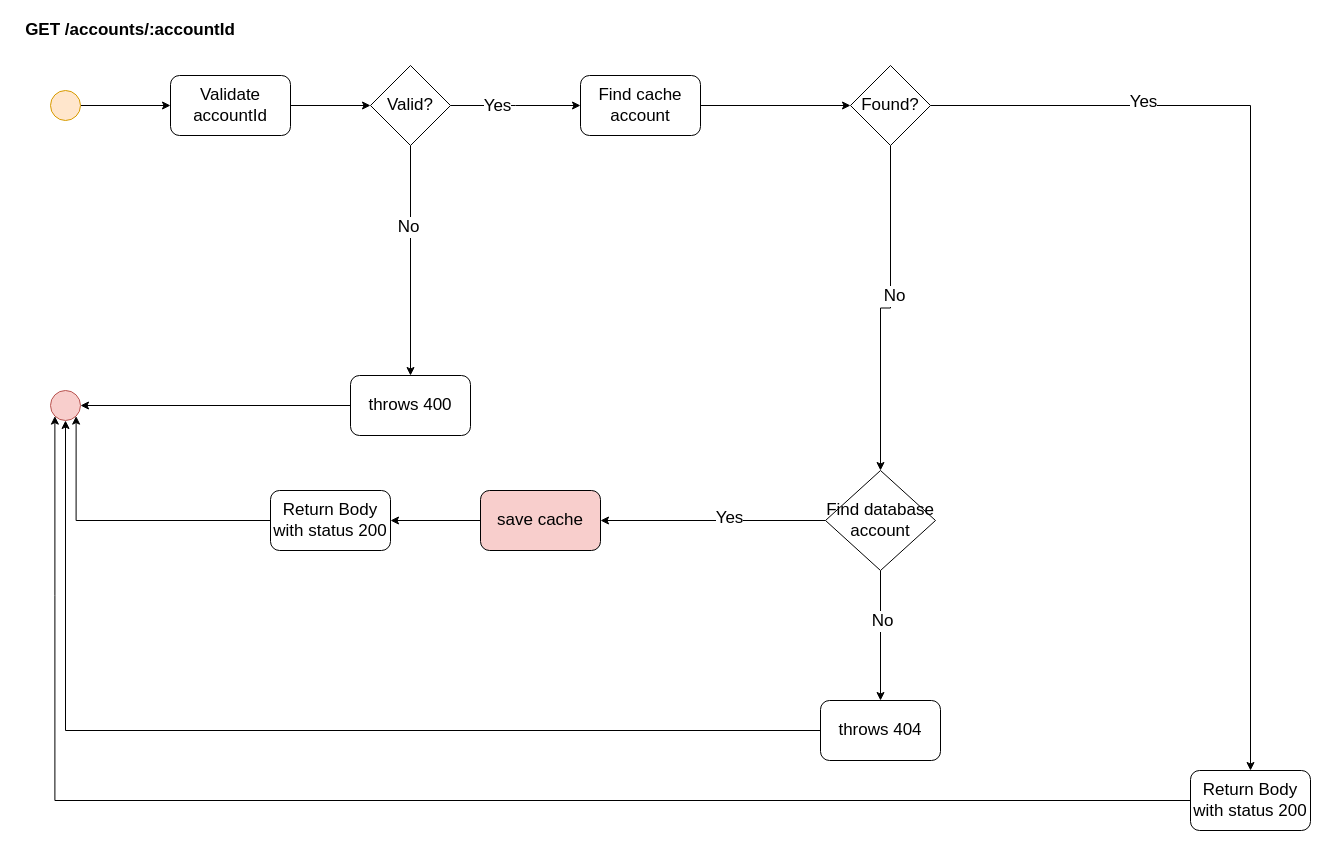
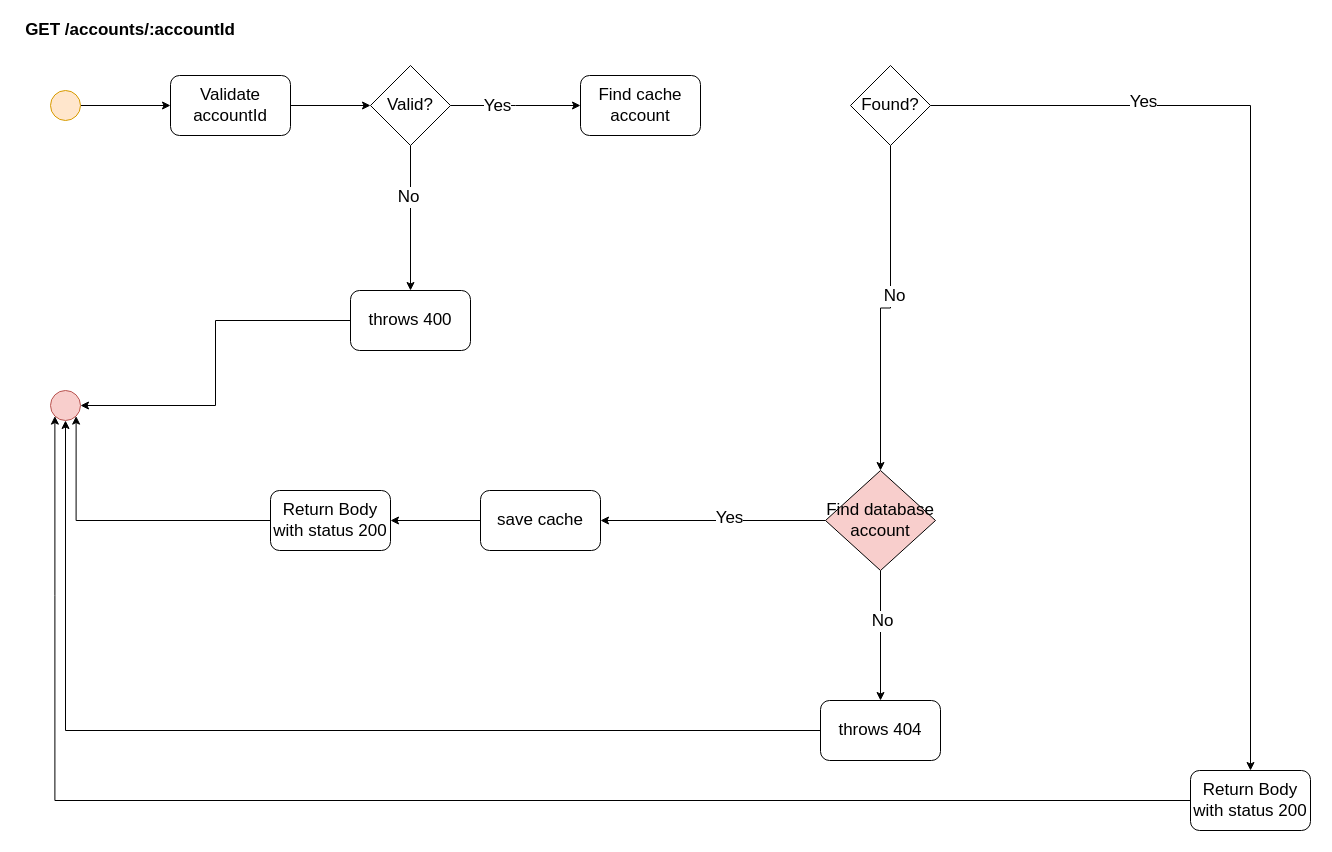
  <mxCell id="0" />
  <mxCell id="1" parent="0" />
  <mxCell id="2" style="edgeStyle=orthogonalEdgeStyle;rounded=0;orthogonalLoop=1;jettySize=auto;html=1;fontSize=17;" edge="1" parent="1" source="3" target="6"><mxGeometry relative="1" as="geometry" /></mxCell>
  <mxCell id="3" value="" style="ellipse;whiteSpace=wrap;html=1;aspect=fixed;fillColor=#ffe6cc;strokeColor=#d79b00;" vertex="1" parent="1"><mxGeometry x="50" y="90" width="30" height="30" as="geometry" /></mxCell>
  <mxCell id="4" value="GET /accounts/:accountId" style="text;html=1;strokeColor=none;fillColor=none;align=center;verticalAlign=middle;whiteSpace=wrap;rounded=0;fontStyle=1;fontSize=17;" vertex="1" parent="1"><mxGeometry x="20" y="20" width="220" height="20" as="geometry" /></mxCell>
  <mxCell id="5" style="edgeStyle=orthogonalEdgeStyle;rounded=0;orthogonalLoop=1;jettySize=auto;html=1;entryX=0;entryY=0.5;entryDx=0;entryDy=0;fontSize=17;" edge="1" parent="1" source="6" target="11"><mxGeometry relative="1" as="geometry" /></mxCell>
  <mxCell id="6" value="Validate accountId" style="rounded=1;whiteSpace=wrap;html=1;fontSize=17;" vertex="1" parent="1"><mxGeometry x="170" y="75" width="120" height="60" as="geometry" /></mxCell>
  <mxCell id="7" style="edgeStyle=orthogonalEdgeStyle;rounded=0;orthogonalLoop=1;jettySize=auto;html=1;fontSize=17;" edge="1" parent="1" source="11" target="13"><mxGeometry relative="1" as="geometry"><mxPoint x="410" y="310" as="targetPoint" /></mxGeometry></mxCell>
  <mxCell id="8" value="No" style="edgeLabel;html=1;align=center;verticalAlign=middle;resizable=0;points=[];fontSize=17;" vertex="1" connectable="0" parent="7"><mxGeometry x="-0.296" y="-3" relative="1" as="geometry"><mxPoint as="offset" /></mxGeometry></mxCell>
  <mxCell id="9" style="edgeStyle=orthogonalEdgeStyle;rounded=0;orthogonalLoop=1;jettySize=auto;html=1;fontSize=17;" edge="1" parent="1" source="11"><mxGeometry relative="1" as="geometry"><mxPoint x="580" y="105" as="targetPoint" /></mxGeometry></mxCell>
  <mxCell id="10" value="Yes" style="edgeLabel;html=1;align=center;verticalAlign=middle;resizable=0;points=[];fontSize=17;" vertex="1" connectable="0" parent="9"><mxGeometry x="-0.299" relative="1" as="geometry"><mxPoint as="offset" /></mxGeometry></mxCell>
  <mxCell id="11" value="Valid?" style="rhombus;whiteSpace=wrap;html=1;fontSize=17;" vertex="1" parent="1"><mxGeometry x="370" y="65" width="80" height="80" as="geometry" /></mxCell>
  <mxCell id="12" style="edgeStyle=orthogonalEdgeStyle;rounded=0;orthogonalLoop=1;jettySize=auto;html=1;entryX=1;entryY=0.5;entryDx=0;entryDy=0;fontSize=17;" edge="1" parent="1" source="13" target="14"><mxGeometry relative="1" as="geometry" /></mxCell>
- <mxCell id="13" value="throws 400" style="rounded=1;whiteSpace=wrap;html=1;fontSize=17;" vertex="1" parent="1"><mxGeometry x="350" y="375" width="120" height="60" as="geometry" /></mxCell>
+ <mxCell id="13" value="throws 400" style="rounded=1;whiteSpace=wrap;html=1;fontSize=17;" vertex="1" parent="1"><mxGeometry x="350" y="290" width="120" height="60" as="geometry" /></mxCell>
  <mxCell id="14" value="" style="ellipse;whiteSpace=wrap;html=1;aspect=fixed;fontSize=17;fillColor=#f8cecc;strokeColor=#b85450;" vertex="1" parent="1"><mxGeometry x="50" y="390" width="30" height="30" as="geometry" /></mxCell>
- <mxCell id="15" style="edgeStyle=orthogonalEdgeStyle;rounded=0;orthogonalLoop=1;jettySize=auto;html=1;exitX=1;exitY=0.5;exitDx=0;exitDy=0;fontSize=17;" edge="1" parent="1" source="16" target="21"><mxGeometry relative="1" as="geometry" /></mxCell>
  <mxCell id="16" value="Find cache account" style="rounded=1;whiteSpace=wrap;html=1;fontSize=17;" vertex="1" parent="1"><mxGeometry x="580" y="75" width="120" height="60" as="geometry" /></mxCell>
  <mxCell id="17" style="edgeStyle=orthogonalEdgeStyle;rounded=0;orthogonalLoop=1;jettySize=auto;html=1;exitX=1;exitY=0.5;exitDx=0;exitDy=0;fontSize=17;" edge="1" parent="1" source="21" target="25"><mxGeometry relative="1" as="geometry"><mxPoint x="1020" y="560" as="targetPoint" /></mxGeometry></mxCell>
  <mxCell id="18" value="Yes" style="edgeLabel;html=1;align=center;verticalAlign=middle;resizable=0;points=[];fontSize=17;" vertex="1" connectable="0" parent="17"><mxGeometry x="-0.57" y="4" relative="1" as="geometry"><mxPoint as="offset" /></mxGeometry></mxCell>
  <mxCell id="19" style="edgeStyle=orthogonalEdgeStyle;rounded=0;orthogonalLoop=1;jettySize=auto;html=1;entryX=0.5;entryY=0;entryDx=0;entryDy=0;fontSize=17;" edge="1" parent="1" source="21" target="30"><mxGeometry relative="1" as="geometry" /></mxCell>
  <mxCell id="20" value="No" style="edgeLabel;html=1;align=center;verticalAlign=middle;resizable=0;points=[];fontSize=17;" vertex="1" connectable="0" parent="19"><mxGeometry x="-0.103" y="3" relative="1" as="geometry"><mxPoint as="offset" /></mxGeometry></mxCell>
  <mxCell id="21" value="Found?" style="rhombus;whiteSpace=wrap;html=1;fontSize=17;" vertex="1" parent="1"><mxGeometry x="850" y="65" width="80" height="80" as="geometry" /></mxCell>
  <mxCell id="22" style="edgeStyle=orthogonalEdgeStyle;rounded=0;orthogonalLoop=1;jettySize=auto;html=1;exitX=0;exitY=0.5;exitDx=0;exitDy=0;entryX=0.5;entryY=1;entryDx=0;entryDy=0;fontSize=17;" edge="1" parent="1" source="23" target="14"><mxGeometry relative="1" as="geometry" /></mxCell>
  <mxCell id="23" value="throws 404" style="rounded=1;whiteSpace=wrap;html=1;fontSize=17;" vertex="1" parent="1"><mxGeometry x="820" y="700" width="120" height="60" as="geometry" /></mxCell>
  <mxCell id="24" style="edgeStyle=orthogonalEdgeStyle;rounded=0;orthogonalLoop=1;jettySize=auto;html=1;exitX=0;exitY=0.5;exitDx=0;exitDy=0;entryX=0;entryY=1;entryDx=0;entryDy=0;fontSize=17;" edge="1" parent="1" source="25" target="14"><mxGeometry relative="1" as="geometry" /></mxCell>
  <mxCell id="25" value="Return Body with status 200" style="rounded=1;whiteSpace=wrap;html=1;fontSize=17;" vertex="1" parent="1"><mxGeometry x="1190" y="770" width="120" height="60" as="geometry" /></mxCell>
  <mxCell id="26" style="edgeStyle=orthogonalEdgeStyle;rounded=0;orthogonalLoop=1;jettySize=auto;html=1;exitX=0;exitY=0.5;exitDx=0;exitDy=0;fontSize=17;" edge="1" parent="1" source="30" target="32"><mxGeometry relative="1" as="geometry" /></mxCell>
  <mxCell id="27" value="Yes" style="edgeLabel;html=1;align=center;verticalAlign=middle;resizable=0;points=[];fontSize=17;" vertex="1" connectable="0" parent="26"><mxGeometry x="-0.141" y="-3" relative="1" as="geometry"><mxPoint as="offset" /></mxGeometry></mxCell>
  <mxCell id="28" style="edgeStyle=orthogonalEdgeStyle;rounded=0;orthogonalLoop=1;jettySize=auto;html=1;exitX=0.5;exitY=1;exitDx=0;exitDy=0;entryX=0.5;entryY=0;entryDx=0;entryDy=0;fontSize=17;" edge="1" parent="1" source="30" target="23"><mxGeometry relative="1" as="geometry" /></mxCell>
  <mxCell id="29" value="No" style="edgeLabel;html=1;align=center;verticalAlign=middle;resizable=0;points=[];fontSize=17;" vertex="1" connectable="0" parent="28"><mxGeometry x="-0.235" y="1" relative="1" as="geometry"><mxPoint as="offset" /></mxGeometry></mxCell>
- <mxCell id="30" value="Find database account" style="rhombus;whiteSpace=wrap;html=1;fontSize=17;" vertex="1" parent="1"><mxGeometry x="825" y="470" width="110" height="100" as="geometry" /></mxCell>
+ <mxCell id="30" value="Find database account" style="rhombus;whiteSpace=wrap;html=1;fontSize=17;fillColor=#f8cecc;" vertex="1" parent="1"><mxGeometry x="825" y="470" width="110" height="100" as="geometry" /></mxCell>
  <mxCell id="31" style="edgeStyle=orthogonalEdgeStyle;rounded=0;orthogonalLoop=1;jettySize=auto;html=1;exitX=0;exitY=0.5;exitDx=0;exitDy=0;" edge="1" parent="1" source="32" target="34"><mxGeometry relative="1" as="geometry" /></mxCell>
- <mxCell id="32" value="save cache" style="rounded=1;whiteSpace=wrap;html=1;fontSize=17;fillColor=#f8cecc;" vertex="1" parent="1"><mxGeometry x="480" y="490" width="120" height="60" as="geometry" /></mxCell>
+ <mxCell id="32" value="save cache" style="rounded=1;whiteSpace=wrap;html=1;fontSize=17;" vertex="1" parent="1"><mxGeometry x="480" y="490" width="120" height="60" as="geometry" /></mxCell>
  <mxCell id="33" style="edgeStyle=orthogonalEdgeStyle;rounded=0;orthogonalLoop=1;jettySize=auto;html=1;entryX=1;entryY=1;entryDx=0;entryDy=0;" edge="1" parent="1" source="34" target="14"><mxGeometry relative="1" as="geometry" /></mxCell>
  <mxCell id="34" value="Return Body with status 200" style="rounded=1;whiteSpace=wrap;html=1;fontSize=17;" vertex="1" parent="1"><mxGeometry x="270" y="490" width="120" height="60" as="geometry" /></mxCell>
